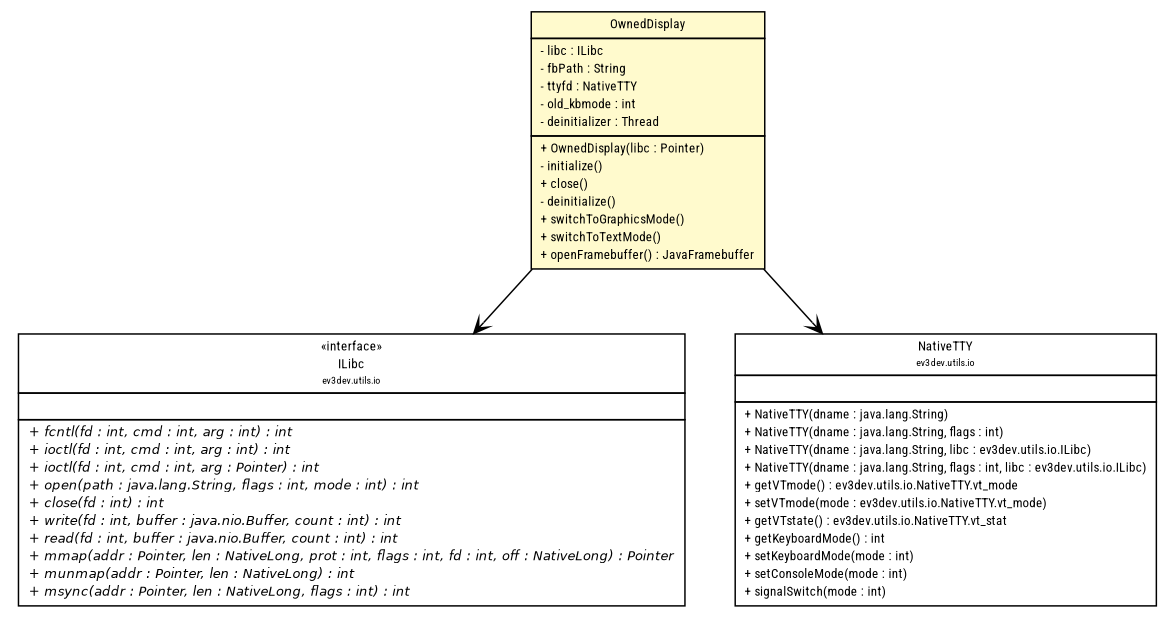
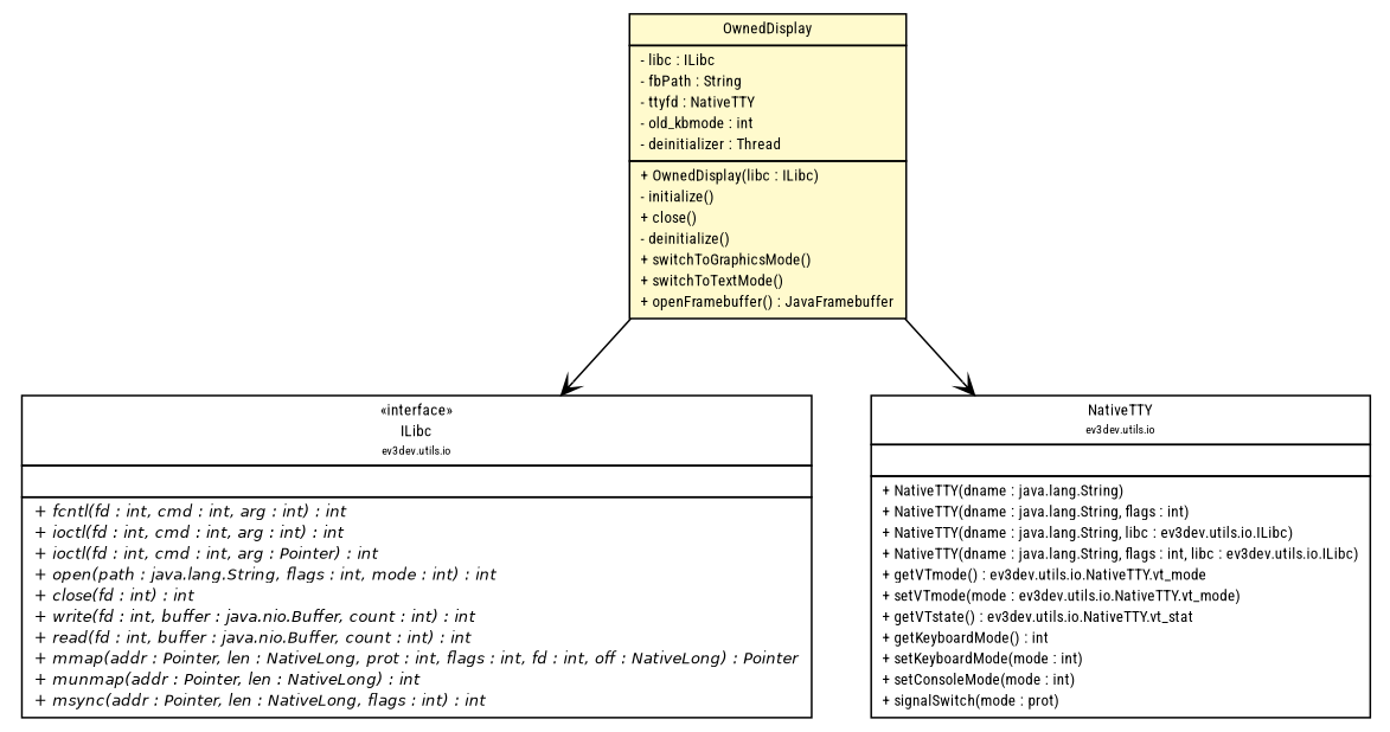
  digraph {
    fontname="Roboto Condensed"
    nodesep=0.25
    ranksep=0.5
    node [fontcolor=black fontname="Roboto Condensed" fontsize=9.0 shape=plaintext]
    edge [arrowhead=open color=black fontcolor=black fontname="Roboto Condensed" fontsize=10.0 headport=p labelfontname=Helvetica labelfontsize=10 tailport=p]
-   n1 [label=<<table title="ev3dev.hardware.display.OwnedDisplay" border="0" cellborder="1" cellspacing="0" cellpadding="2" port="p" bgcolor="lemonChiffon" href="./OwnedDisplay.html"> 		<tr><td><table border="0" cellspacing="0" cellpadding="1"> <tr><td align="center" balign="center"> OwnedDisplay </td></tr> 		</table></td></tr> 		<tr><td><table border="0" cellspacing="0" cellpadding="1"> <tr><td align="left" balign="left"> - libc : ILibc </td></tr> <tr><td align="left" balign="left"> - fbPath : String </td></tr> <tr><td align="left" balign="left"> - ttyfd : NativeTTY </td></tr> <tr><td align="left" balign="left"> - old_kbmode : int </td></tr> <tr><td align="left" balign="left"> - deinitializer : Thread </td></tr> 		</table></td></tr> 		<tr><td><table border="0" cellspacing="0" cellpadding="1"> <tr><td align="left" balign="left"> + OwnedDisplay(libc : Pointer) </td></tr> <tr><td align="left" balign="left"> - initialize() </td></tr> <tr><td align="left" balign="left"> + close() </td></tr> <tr><td align="left" balign="left"> - deinitialize() </td></tr> <tr><td align="left" balign="left"> + switchToGraphicsMode() </td></tr> <tr><td align="left" balign="left"> + switchToTextMode() </td></tr> <tr><td align="left" balign="left"> + openFramebuffer() : JavaFramebuffer </td></tr> 		</table></td></tr> 		</table>>]
+   n1 [label=<<table title="ev3dev.hardware.display.OwnedDisplay" border="0" cellborder="1" cellspacing="0" cellpadding="2" port="p" bgcolor="lemonChiffon" href="./OwnedDisplay.html"> 		<tr><td><table border="0" cellspacing="0" cellpadding="1"> <tr><td align="center" balign="center"> OwnedDisplay </td></tr> 		</table></td></tr> 		<tr><td><table border="0" cellspacing="0" cellpadding="1"> <tr><td align="left" balign="left"> - libc : ILibc </td></tr> <tr><td align="left" balign="left"> - fbPath : String </td></tr> <tr><td align="left" balign="left"> - ttyfd : NativeTTY </td></tr> <tr><td align="left" balign="left"> - old_kbmode : int </td></tr> <tr><td align="left" balign="left"> - deinitializer : Thread </td></tr> 		</table></td></tr> 		<tr><td><table border="0" cellspacing="0" cellpadding="1"> <tr><td align="left" balign="left"> + OwnedDisplay(libc : ILibc) </td></tr> <tr><td align="left" balign="left"> - initialize() </td></tr> <tr><td align="left" balign="left"> + close() </td></tr> <tr><td align="left" balign="left"> - deinitialize() </td></tr> <tr><td align="left" balign="left"> + switchToGraphicsMode() </td></tr> <tr><td align="left" balign="left"> + switchToTextMode() </td></tr> <tr><td align="left" balign="left"> + openFramebuffer() : JavaFramebuffer </td></tr> 		</table></td></tr> 		</table>>]
    n2 [label=<<table title="ev3dev.utils.io.ILibc" border="0" cellborder="1" cellspacing="0" cellpadding="2" port="p" href="../../utils/io/ILibc.html"> 		<tr><td><table border="0" cellspacing="0" cellpadding="1"> <tr><td align="center" balign="center"> &#171;interface&#187; </td></tr> <tr><td align="center" balign="center"> ILibc </td></tr> <tr><td align="center" balign="center"><font point-size="7.0"> ev3dev.utils.io </font></td></tr> 		</table></td></tr> 		<tr><td><table border="0" cellspacing="0" cellpadding="1"> <tr><td align="left" balign="left">  </td></tr> 		</table></td></tr> 		<tr><td><table border="0" cellspacing="0" cellpadding="1"> <tr><td align="left" balign="left"><font face="Helvetica-Oblique" point-size="9.0"> + fcntl(fd : int, cmd : int, arg : int) : int </font></td></tr> <tr><td align="left" balign="left"><font face="Helvetica-Oblique" point-size="9.0"> + ioctl(fd : int, cmd : int, arg : int) : int </font></td></tr> <tr><td align="left" balign="left"><font face="Helvetica-Oblique" point-size="9.0"> + ioctl(fd : int, cmd : int, arg : Pointer) : int </font></td></tr> <tr><td align="left" balign="left"><font face="Helvetica-Oblique" point-size="9.0"> + open(path : java.lang.String, flags : int, mode : int) : int </font></td></tr> <tr><td align="left" balign="left"><font face="Helvetica-Oblique" point-size="9.0"> + close(fd : int) : int </font></td></tr> <tr><td align="left" balign="left"><font face="Helvetica-Oblique" point-size="9.0"> + write(fd : int, buffer : java.nio.Buffer, count : int) : int </font></td></tr> <tr><td align="left" balign="left"><font face="Helvetica-Oblique" point-size="9.0"> + read(fd : int, buffer : java.nio.Buffer, count : int) : int </font></td></tr> <tr><td align="left" balign="left"><font face="Helvetica-Oblique" point-size="9.0"> + mmap(addr : Pointer, len : NativeLong, prot : int, flags : int, fd : int, off : NativeLong) : Pointer </font></td></tr> <tr><td align="left" balign="left"><font face="Helvetica-Oblique" point-size="9.0"> + munmap(addr : Pointer, len : NativeLong) : int </font></td></tr> <tr><td align="left" balign="left"><font face="Helvetica-Oblique" point-size="9.0"> + msync(addr : Pointer, len : NativeLong, flags : int) : int </font></td></tr> 		</table></td></tr> 		</table>>]
-   n3 [label=<<table title="ev3dev.utils.io.NativeTTY" border="0" cellborder="1" cellspacing="0" cellpadding="2" port="p" href="../../utils/io/NativeTTY.html"> 		<tr><td><table border="0" cellspacing="0" cellpadding="1"> <tr><td align="center" balign="center"> NativeTTY </td></tr> <tr><td align="center" balign="center"><font point-size="7.0"> ev3dev.utils.io </font></td></tr> 		</table></td></tr> 		<tr><td><table border="0" cellspacing="0" cellpadding="1"> <tr><td align="left" balign="left">  </td></tr> 		</table></td></tr> 		<tr><td><table border="0" cellspacing="0" cellpadding="1"> <tr><td align="left" balign="left"> + NativeTTY(dname : java.lang.String) </td></tr> <tr><td align="left" balign="left"> + NativeTTY(dname : java.lang.String, flags : int) </td></tr> <tr><td align="left" balign="left"> + NativeTTY(dname : java.lang.String, libc : ev3dev.utils.io.ILibc) </td></tr> <tr><td align="left" balign="left"> + NativeTTY(dname : java.lang.String, flags : int, libc : ev3dev.utils.io.ILibc) </td></tr> <tr><td align="left" balign="left"> + getVTmode() : ev3dev.utils.io.NativeTTY.vt_mode </td></tr> <tr><td align="left" balign="left"> + setVTmode(mode : ev3dev.utils.io.NativeTTY.vt_mode) </td></tr> <tr><td align="left" balign="left"> + getVTstate() : ev3dev.utils.io.NativeTTY.vt_stat </td></tr> <tr><td align="left" balign="left"> + getKeyboardMode() : int </td></tr> <tr><td align="left" balign="left"> + setKeyboardMode(mode : int) </td></tr> <tr><td align="left" balign="left"> + setConsoleMode(mode : int) </td></tr> <tr><td align="left" balign="left"> + signalSwitch(mode : int) </td></tr> 		</table></td></tr> 		</table>>]
+   n3 [label=<<table title="ev3dev.utils.io.NativeTTY" border="0" cellborder="1" cellspacing="0" cellpadding="2" port="p" href="../../utils/io/NativeTTY.html"> 		<tr><td><table border="0" cellspacing="0" cellpadding="1"> <tr><td align="center" balign="center"> NativeTTY </td></tr> <tr><td align="center" balign="center"><font point-size="7.0"> ev3dev.utils.io </font></td></tr> 		</table></td></tr> 		<tr><td><table border="0" cellspacing="0" cellpadding="1"> <tr><td align="left" balign="left">  </td></tr> 		</table></td></tr> 		<tr><td><table border="0" cellspacing="0" cellpadding="1"> <tr><td align="left" balign="left"> + NativeTTY(dname : java.lang.String) </td></tr> <tr><td align="left" balign="left"> + NativeTTY(dname : java.lang.String, flags : int) </td></tr> <tr><td align="left" balign="left"> + NativeTTY(dname : java.lang.String, libc : ev3dev.utils.io.ILibc) </td></tr> <tr><td align="left" balign="left"> + NativeTTY(dname : java.lang.String, flags : int, libc : ev3dev.utils.io.ILibc) </td></tr> <tr><td align="left" balign="left"> + getVTmode() : ev3dev.utils.io.NativeTTY.vt_mode </td></tr> <tr><td align="left" balign="left"> + setVTmode(mode : ev3dev.utils.io.NativeTTY.vt_mode) </td></tr> <tr><td align="left" balign="left"> + getVTstate() : ev3dev.utils.io.NativeTTY.vt_stat </td></tr> <tr><td align="left" balign="left"> + getKeyboardMode() : int </td></tr> <tr><td align="left" balign="left"> + setKeyboardMode(mode : int) </td></tr> <tr><td align="left" balign="left"> + setConsoleMode(mode : int) </td></tr> <tr><td align="left" balign="left"> + signalSwitch(mode : prot) </td></tr> 		</table></td></tr> 		</table>>]
    n1 -> n2
    n1 -> n3
  }
